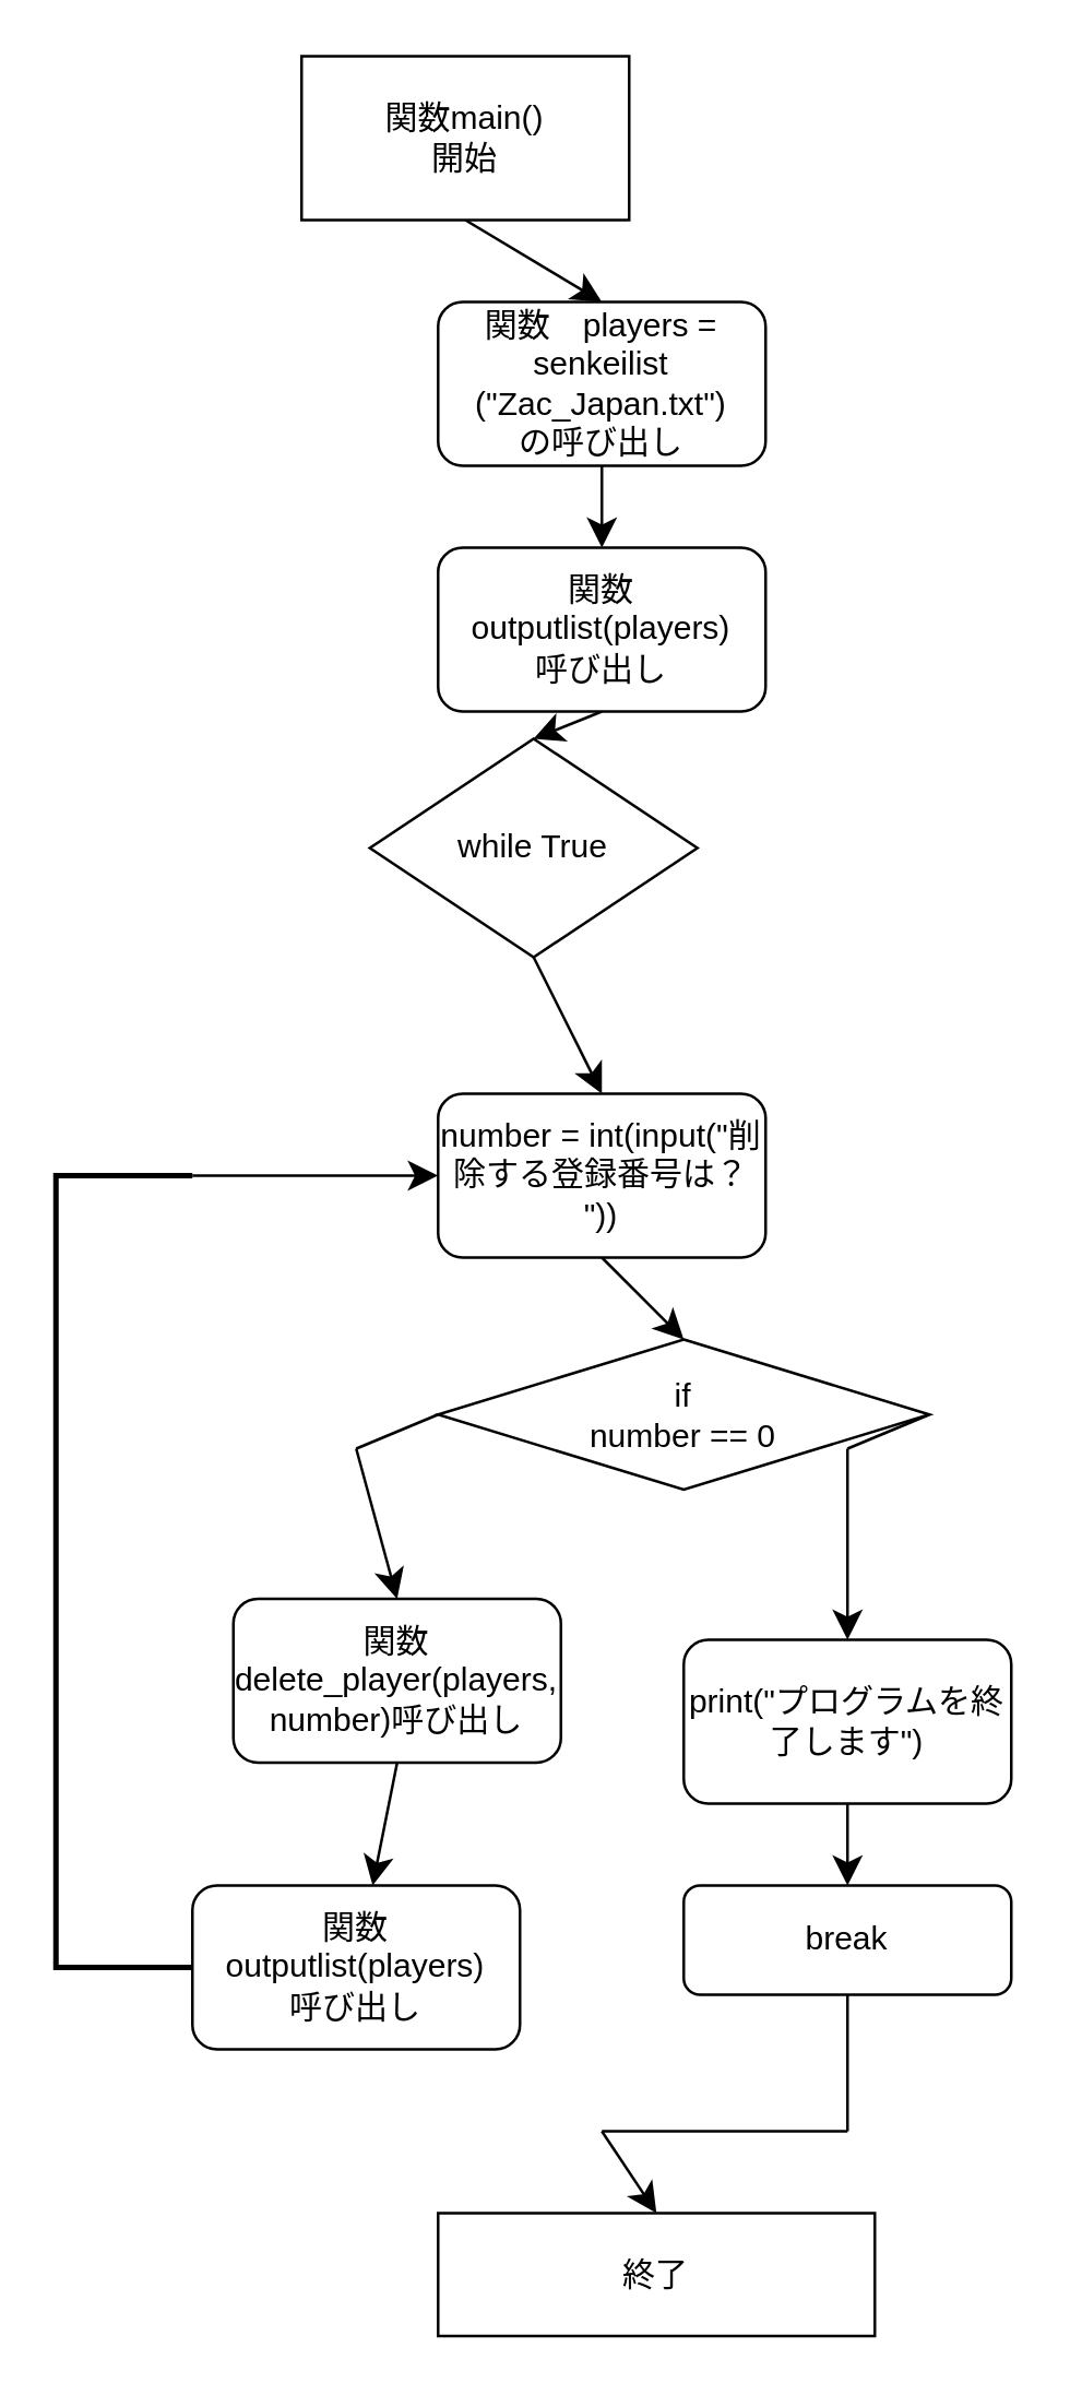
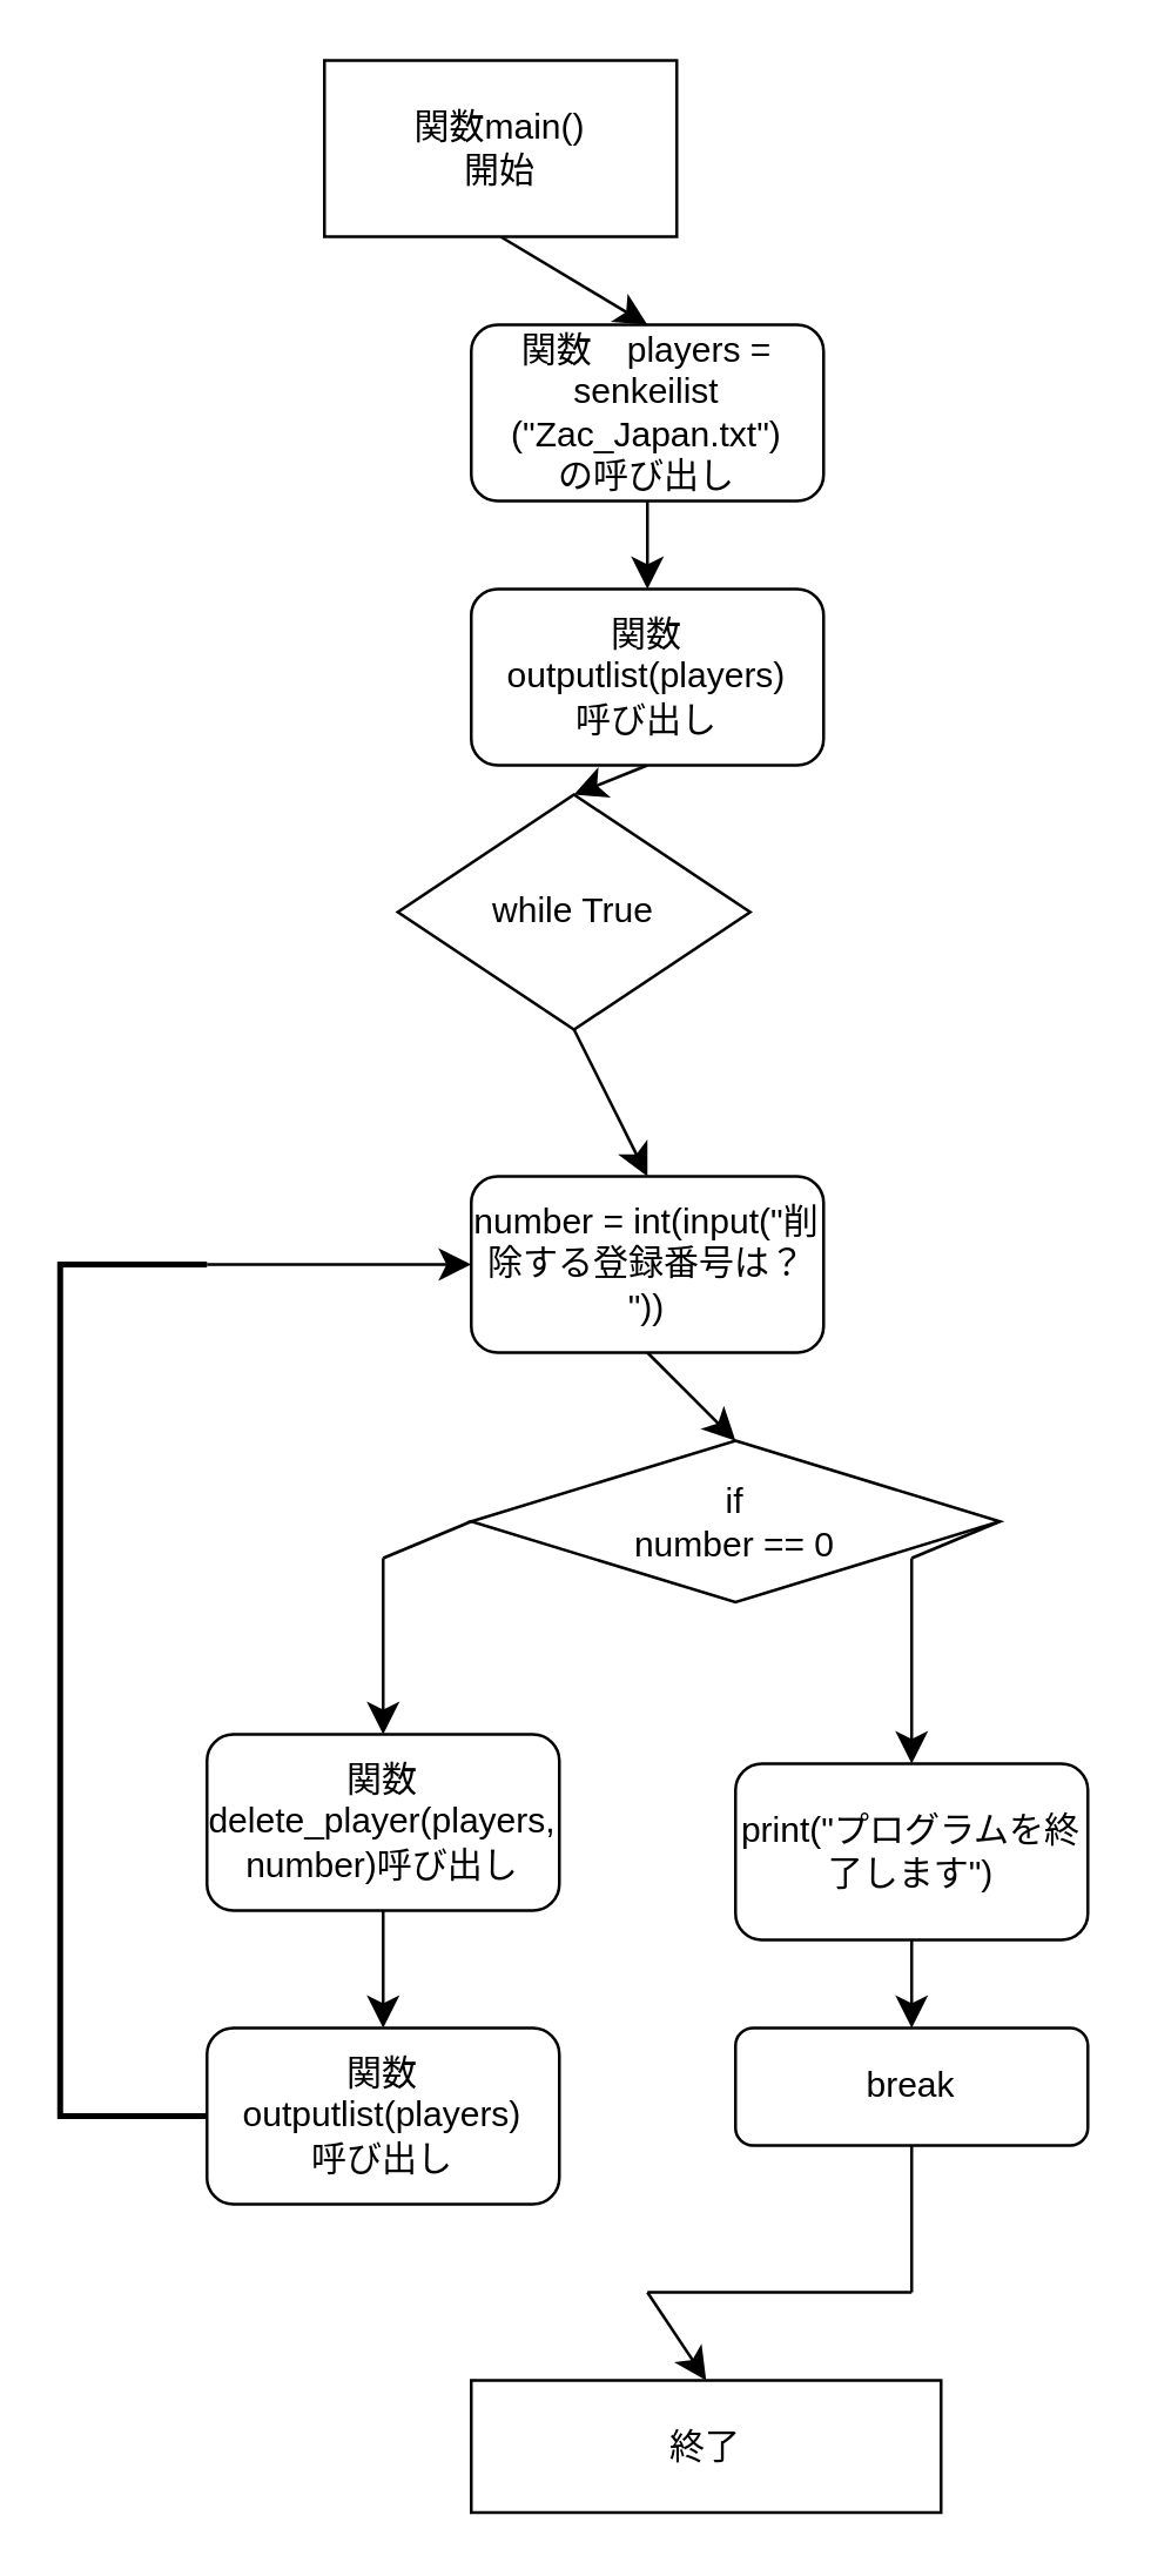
  <mxCell id="0" />
  <mxCell id="1" parent="0" />
  <mxCell id="2" style="edgeStyle=none;curved=1;rounded=0;orthogonalLoop=1;jettySize=auto;html=1;exitX=0.5;exitY=1;exitDx=0;exitDy=0;entryX=0.5;entryY=0;entryDx=0;entryDy=0;fontSize=12;startSize=8;endSize=8;" edge="1" parent="1" source="3" target="5"><mxGeometry relative="1" as="geometry" /></mxCell>
  <mxCell id="3" value="関数main()&lt;div&gt;開始&lt;/div&gt;" style="rounded=0;whiteSpace=wrap;html=1;" vertex="1" parent="1"><mxGeometry x="110" y="20" width="120" height="60" as="geometry" /></mxCell>
  <mxCell id="4" style="edgeStyle=none;curved=1;rounded=0;orthogonalLoop=1;jettySize=auto;html=1;exitX=0.5;exitY=1;exitDx=0;exitDy=0;entryX=0.5;entryY=0;entryDx=0;entryDy=0;fontSize=12;startSize=8;endSize=8;" edge="1" parent="1" source="5" target="7"><mxGeometry relative="1" as="geometry" /></mxCell>
  <mxCell id="5" value="関数　players = senkeilist&lt;div&gt;(&quot;Zac_Japan.txt&quot;)&lt;/div&gt;&lt;div&gt;の呼び出し&lt;/div&gt;" style="rounded=1;whiteSpace=wrap;html=1;" vertex="1" parent="1"><mxGeometry x="160" y="110" width="120" height="60" as="geometry" /></mxCell>
  <mxCell id="6" style="edgeStyle=none;curved=1;rounded=0;orthogonalLoop=1;jettySize=auto;html=1;exitX=0.5;exitY=1;exitDx=0;exitDy=0;entryX=0.5;entryY=0;entryDx=0;entryDy=0;fontSize=12;startSize=8;endSize=8;" edge="1" parent="1" source="7" target="9"><mxGeometry relative="1" as="geometry" /></mxCell>
  <mxCell id="7" value="関数outputlist(players)&lt;div&gt;呼び出し&lt;/div&gt;" style="rounded=1;whiteSpace=wrap;html=1;" vertex="1" parent="1"><mxGeometry x="160" y="200" width="120" height="60" as="geometry" /></mxCell>
  <mxCell id="8" style="edgeStyle=none;curved=1;rounded=0;orthogonalLoop=1;jettySize=auto;html=1;exitX=0.5;exitY=1;exitDx=0;exitDy=0;entryX=0.5;entryY=0;entryDx=0;entryDy=0;fontSize=12;startSize=8;endSize=8;" edge="1" parent="1" source="9" target="11"><mxGeometry relative="1" as="geometry" /></mxCell>
  <mxCell id="9" value="while True" style="rhombus;whiteSpace=wrap;html=1;" vertex="1" parent="1"><mxGeometry x="135" y="270" width="120" height="80" as="geometry" /></mxCell>
  <mxCell id="10" style="edgeStyle=none;curved=1;rounded=0;orthogonalLoop=1;jettySize=auto;html=1;exitX=0.5;exitY=1;exitDx=0;exitDy=0;entryX=0.5;entryY=0;entryDx=0;entryDy=0;fontSize=12;startSize=8;endSize=8;" edge="1" parent="1" source="11" target="12"><mxGeometry relative="1" as="geometry" /></mxCell>
  <mxCell id="11" value="number = int(input(&quot;削除する登録番号は？ &quot;))" style="rounded=1;whiteSpace=wrap;html=1;" vertex="1" parent="1"><mxGeometry x="160" y="400" width="120" height="60" as="geometry" /></mxCell>
  <mxCell id="12" value="if&lt;div&gt;number == 0&lt;/div&gt;" style="rhombus;whiteSpace=wrap;html=1;" vertex="1" parent="1"><mxGeometry x="160" y="490" width="180" height="55" as="geometry" /></mxCell>
  <mxCell id="13" style="edgeStyle=none;curved=1;rounded=0;orthogonalLoop=1;jettySize=auto;html=1;exitX=0.5;exitY=1;exitDx=0;exitDy=0;entryX=0.5;entryY=0;entryDx=0;entryDy=0;fontSize=12;startSize=8;endSize=8;" edge="1" parent="1" source="14" target="15"><mxGeometry relative="1" as="geometry" /></mxCell>
  <mxCell id="14" value="print(&quot;プログラムを終了します&quot;)" style="rounded=1;whiteSpace=wrap;html=1;" vertex="1" parent="1"><mxGeometry x="250" y="600" width="120" height="60" as="geometry" /></mxCell>
  <mxCell id="15" value="break" style="rounded=1;whiteSpace=wrap;html=1;" vertex="1" parent="1"><mxGeometry x="250" y="690" width="120" height="40" as="geometry" /></mxCell>
  <mxCell id="16" value="終了" style="rounded=0;whiteSpace=wrap;html=1;" vertex="1" parent="1"><mxGeometry x="160" y="810" width="160" height="45" as="geometry" /></mxCell>
  <mxCell id="17" style="edgeStyle=none;curved=1;rounded=0;orthogonalLoop=1;jettySize=auto;html=1;exitX=0.5;exitY=1;exitDx=0;exitDy=0;fontSize=12;startSize=8;endSize=8;" edge="1" parent="1" source="20" target="18"><mxGeometry relative="1" as="geometry" /></mxCell>
  <mxCell id="18" value="関数outputlist(players)&lt;div&gt;呼び出し&lt;/div&gt;" style="rounded=1;whiteSpace=wrap;html=1;" vertex="1" parent="1"><mxGeometry x="70" y="690" width="120" height="60" as="geometry" /></mxCell>
  <mxCell id="19" style="edgeStyle=none;curved=1;rounded=0;orthogonalLoop=1;jettySize=auto;html=1;exitX=0;exitY=0.5;exitDx=0;exitDy=0;fontSize=12;startSize=8;endSize=8;" edge="1" parent="1" source="18" target="18"><mxGeometry relative="1" as="geometry" /></mxCell>
- <mxCell id="20" value="関数delete_player(players, number)呼び出し" style="rounded=1;whiteSpace=wrap;html=1;" vertex="1" parent="1"><mxGeometry x="85" y="585" width="120" height="60" as="geometry" /></mxCell>
+ <mxCell id="20" value="関数delete_player(players, number)呼び出し" style="rounded=1;whiteSpace=wrap;html=1;" vertex="1" parent="1"><mxGeometry x="70" y="590" width="120" height="60" as="geometry" /></mxCell>
  <mxCell id="21" value="" style="endArrow=none;html=1;rounded=0;fontSize=12;startSize=8;endSize=8;curved=1;entryX=1;entryY=0.5;entryDx=0;entryDy=0;" edge="1" parent="1" target="12"><mxGeometry width="50" height="50" relative="1" as="geometry"><mxPoint x="310" y="530" as="sourcePoint" /><mxPoint x="300" y="590" as="targetPoint" /></mxGeometry></mxCell>
  <mxCell id="22" value="" style="endArrow=classic;html=1;rounded=0;fontSize=12;startSize=8;endSize=8;curved=1;entryX=0.5;entryY=0;entryDx=0;entryDy=0;" edge="1" parent="1" target="14"><mxGeometry width="50" height="50" relative="1" as="geometry"><mxPoint x="310" y="530" as="sourcePoint" /><mxPoint x="370" y="480" as="targetPoint" /></mxGeometry></mxCell>
  <mxCell id="23" value="" style="endArrow=none;html=1;rounded=0;fontSize=12;startSize=8;endSize=8;curved=1;entryX=0;entryY=0.5;entryDx=0;entryDy=0;" edge="1" parent="1" target="12"><mxGeometry width="50" height="50" relative="1" as="geometry"><mxPoint x="130" y="530" as="sourcePoint" /><mxPoint x="150" y="550" as="targetPoint" /></mxGeometry></mxCell>
  <mxCell id="24" value="" style="endArrow=classic;html=1;rounded=0;fontSize=12;startSize=8;endSize=8;curved=1;entryX=0.5;entryY=0;entryDx=0;entryDy=0;" edge="1" parent="1" target="20"><mxGeometry width="50" height="50" relative="1" as="geometry"><mxPoint x="130" y="530" as="sourcePoint" /><mxPoint x="150" y="550" as="targetPoint" /></mxGeometry></mxCell>
  <mxCell id="25" value="" style="endArrow=none;html=1;rounded=0;fontSize=12;startSize=8;endSize=8;curved=1;entryX=0.5;entryY=1;entryDx=0;entryDy=0;" edge="1" parent="1" target="15"><mxGeometry width="50" height="50" relative="1" as="geometry"><mxPoint x="310" y="780" as="sourcePoint" /><mxPoint x="230" y="750" as="targetPoint" /></mxGeometry></mxCell>
  <mxCell id="26" value="" style="endArrow=none;html=1;rounded=0;fontSize=12;startSize=8;endSize=8;curved=1;" edge="1" parent="1"><mxGeometry width="50" height="50" relative="1" as="geometry"><mxPoint x="220" y="780" as="sourcePoint" /><mxPoint x="310" y="780" as="targetPoint" /></mxGeometry></mxCell>
  <mxCell id="27" value="" style="endArrow=classic;html=1;rounded=0;fontSize=12;startSize=8;endSize=8;curved=1;entryX=0.5;entryY=0;entryDx=0;entryDy=0;" edge="1" parent="1" target="16"><mxGeometry width="50" height="50" relative="1" as="geometry"><mxPoint x="220" y="780" as="sourcePoint" /><mxPoint x="230" y="750" as="targetPoint" /></mxGeometry></mxCell>
  <mxCell id="28" style="edgeStyle=none;curved=1;rounded=0;orthogonalLoop=1;jettySize=auto;html=1;exitX=1;exitY=0;exitDx=0;exitDy=0;exitPerimeter=0;entryX=0;entryY=0.5;entryDx=0;entryDy=0;fontSize=12;startSize=8;endSize=8;" edge="1" parent="1" source="29" target="11"><mxGeometry relative="1" as="geometry" /></mxCell>
  <mxCell id="29" value="" style="strokeWidth=2;html=1;shape=mxgraph.flowchart.annotation_1;align=left;pointerEvents=1;" vertex="1" parent="1"><mxGeometry x="20" y="430" width="50" height="290" as="geometry" /></mxCell>
